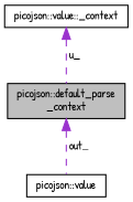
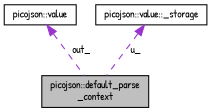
  digraph {
    fontname="Patrick Hand"
    node [color=black fillcolor=white fontname="Patrick Hand" fontsize=10 shape=record style=filled]
    edge [color=darkorchid3 dir=back fontname="Patrick Hand" fontsize=10 labelfontname=Helvetica labelfontsize=10 style=dashed]
    n1 [fillcolor=grey75 fontcolor=black height=0.2 label="picojson::default_parse\l_context" width=0.4]
    n2 [height=0.2 label="picojson::value" width=0.4]
-   n3 [height=0.2 label="picojson::value::_context" width=0.4]
-   n1 -> n2 [label=" out_"]
+   n3 [height=0.2 label="picojson::value::_storage" width=0.4]
+   n2 -> n1 [label=" out_"]
    n3 -> n1 [label=" u_"]
  }
